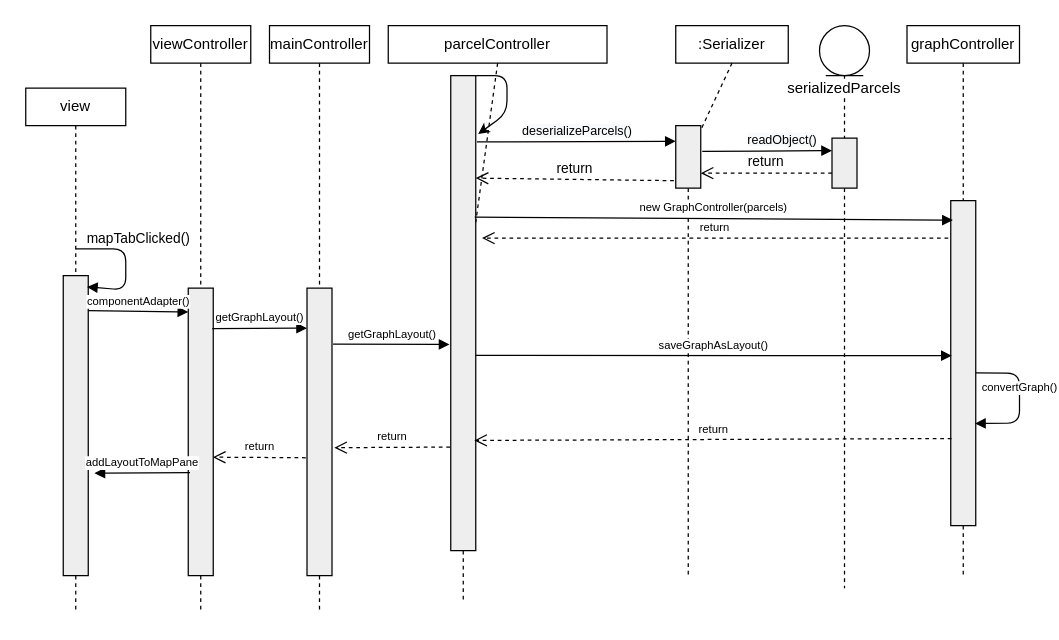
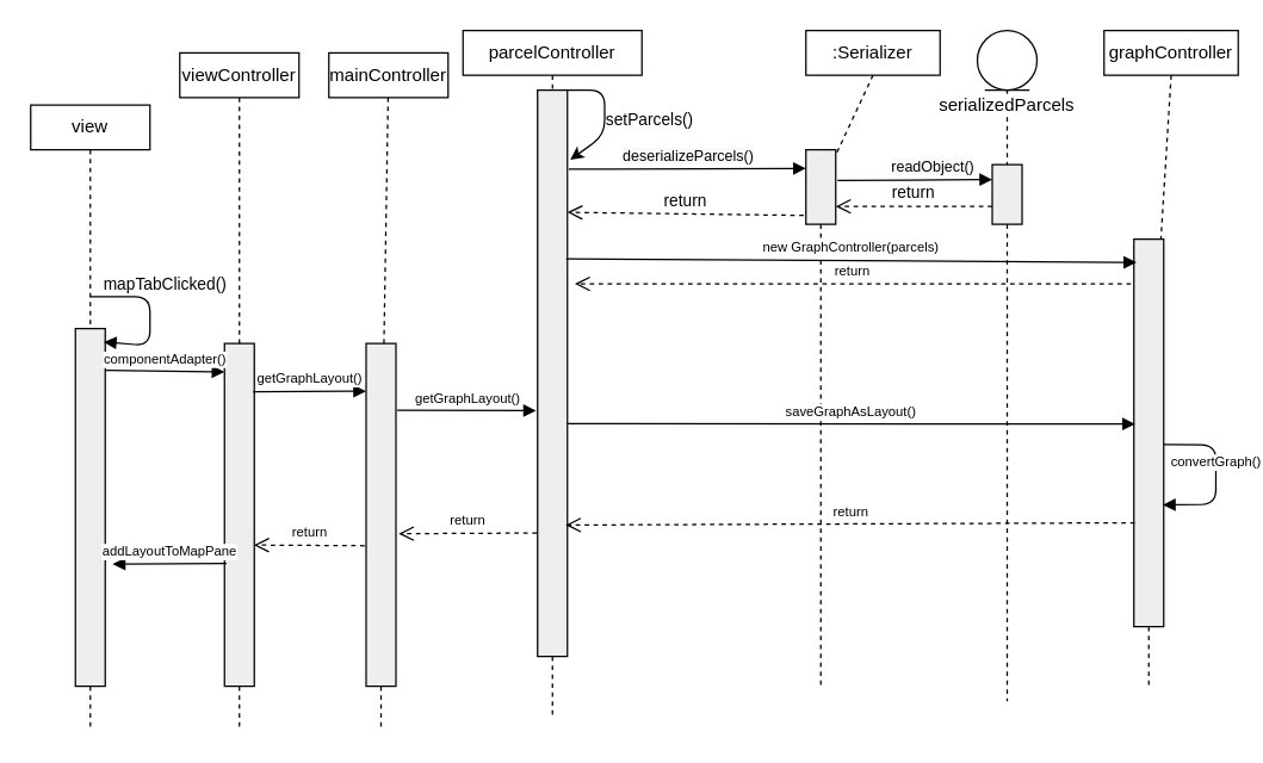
  <mxCell id="0" />
  <mxCell id="1" parent="0" />
- <mxCell id="2" value="parcelController" style="shape=rect;html=1;whiteSpace=wrap;align=center;" vertex="1" parent="1"><mxGeometry x="310" y="20" width="175" height="30" as="geometry" /></mxCell>
+ <mxCell id="2" value="parcelController" style="shape=rect;html=1;whiteSpace=wrap;align=center;" vertex="1" parent="1"><mxGeometry x="310" y="20" width="120" height="30" as="geometry" /></mxCell>
  <mxCell id="3" value="" style="edgeStyle=none;html=1;dashed=1;endArrow=none;align=center;verticalAlign=bottom;exitX=0.5;exitY=1;" edge="1" parent="1" source="11"><mxGeometry x="1" relative="1" as="geometry"><mxPoint x="370" y="480" as="targetPoint" /></mxGeometry></mxCell>
  <mxCell id="4" value=":Serializer" style="shape=rect;html=1;whiteSpace=wrap;align=center;" vertex="1" parent="1"><mxGeometry x="540" y="20" width="90" height="30" as="geometry" /></mxCell>
  <mxCell id="5" value="" style="edgeStyle=none;html=1;dashed=1;endArrow=none;align=center;verticalAlign=bottom;exitX=0.5;exitY=1;" edge="1" parent="1" source="9"><mxGeometry x="1" relative="1" as="geometry"><mxPoint x="550" y="460" as="targetPoint" /></mxGeometry></mxCell>
  <mxCell id="6" value="view" style="shape=rect;html=1;whiteSpace=wrap;align=center;" vertex="1" parent="1"><mxGeometry x="20" y="70" width="80" height="30" as="geometry" /></mxCell>
  <mxCell id="7" value="" style="edgeStyle=none;html=1;dashed=1;endArrow=none;" edge="1" parent="1" source="6" target="8"><mxGeometry relative="1" as="geometry" /></mxCell>
  <mxCell id="8" value="" style="shape=rect;html=1;fillColor=#eeeeee;" vertex="1" parent="1"><mxGeometry x="50" y="220" width="20" height="240" as="geometry" /></mxCell>
  <mxCell id="9" value="" style="shape=rect;html=1;fillColor=#eeeeee;" vertex="1" parent="1"><mxGeometry x="540" y="100" width="20" height="50" as="geometry" /></mxCell>
  <mxCell id="10" value="" style="edgeStyle=none;html=1;dashed=1;endArrow=none;align=center;verticalAlign=bottom;exitX=0.5;exitY=1;" edge="1" parent="1" source="4" target="9"><mxGeometry x="1" relative="1" as="geometry"><mxPoint x="550" y="410" as="targetPoint" /><mxPoint x="550" y="50" as="sourcePoint" /></mxGeometry></mxCell>
  <mxCell id="11" value="" style="shape=rect;html=1;fillColor=#eeeeee;" vertex="1" parent="1"><mxGeometry x="360" y="60" width="20" height="380" as="geometry" /></mxCell>
  <mxCell id="12" value="" style="edgeStyle=none;html=1;dashed=1;endArrow=none;align=center;verticalAlign=bottom;exitX=0.5;exitY=1;" edge="1" parent="1" source="2" target="11"><mxGeometry x="1" relative="1" as="geometry"><mxPoint x="370" y="410" as="targetPoint" /><mxPoint x="370" y="50" as="sourcePoint" /></mxGeometry></mxCell>
  <mxCell id="13" value="" style="endArrow=classic;html=1;exitX=1;exitY=0;exitDx=0;exitDy=0;entryX=1.097;entryY=0.123;entryDx=0;entryDy=0;entryPerimeter=0;" edge="1" parent="1" source="11" target="11"><mxGeometry width="50" height="50" relative="1" as="geometry"><mxPoint x="455" y="180" as="sourcePoint" /><mxPoint x="415" y="60" as="targetPoint" /><Array as="points"><mxPoint x="405" y="60" /><mxPoint x="405" y="90" /></Array></mxGeometry></mxCell>
+ <mxCell id="14" value="setParcels()" style="text;html=1;align=center;verticalAlign=middle;resizable=0;points=[];autosize=1;fontSize=11;" vertex="1" parent="1"><mxGeometry x="400" y="70" width="70" height="20" as="geometry" /></mxCell>
  <mxCell id="15" value="serializedParcels&lt;br&gt;" style="shape=umlLifeline;participant=umlEntity;perimeter=lifelinePerimeter;whiteSpace=wrap;html=1;container=1;collapsible=0;recursiveResize=0;verticalAlign=top;spacingTop=36;labelBackgroundColor=#ffffff;outlineConnect=0;" vertex="1" parent="1"><mxGeometry x="655" y="20" width="40" height="450" as="geometry" /></mxCell>
  <mxCell id="16" value="" style="shape=rect;html=1;fillColor=#eeeeee;" vertex="1" parent="15"><mxGeometry x="10" y="90" width="20" height="40" as="geometry" /></mxCell>
  <mxCell id="17" value="&lt;span style=&quot;font-size: 10px ; background-color: rgb(248 , 249 , 250)&quot;&gt;deserializeParcels()&lt;/span&gt;" style="html=1;verticalAlign=bottom;endArrow=block;entryX=0;entryY=0.25;entryDx=0;entryDy=0;" edge="1" parent="1" target="9"><mxGeometry width="80" relative="1" as="geometry"><mxPoint x="381" y="113" as="sourcePoint" /><mxPoint x="515" y="230" as="targetPoint" /></mxGeometry></mxCell>
  <mxCell id="18" value="&lt;span style=&quot;font-size: 10px ; background-color: rgb(248 , 249 , 250)&quot;&gt;readObject()&lt;br&gt;&lt;/span&gt;" style="html=1;verticalAlign=bottom;endArrow=block;entryX=0;entryY=0.25;entryDx=0;entryDy=0;exitX=1.062;exitY=0.412;exitDx=0;exitDy=0;exitPerimeter=0;" edge="1" parent="1" source="9" target="16"><mxGeometry x="0.229" width="80" relative="1" as="geometry"><mxPoint x="391.24" y="121.6" as="sourcePoint" /><mxPoint x="550" y="120" as="targetPoint" /><mxPoint as="offset" /></mxGeometry></mxCell>
  <mxCell id="19" value="return" style="html=1;verticalAlign=bottom;endArrow=open;dashed=1;endSize=8;" edge="1" parent="1"><mxGeometry relative="1" as="geometry"><mxPoint x="665" y="138" as="sourcePoint" /><mxPoint x="560" y="138" as="targetPoint" /></mxGeometry></mxCell>
  <mxCell id="20" value="return" style="html=1;verticalAlign=bottom;endArrow=open;dashed=1;endSize=8;exitX=-0.076;exitY=0.881;exitDx=0;exitDy=0;exitPerimeter=0;fontSize=11;" edge="1" parent="1" source="9"><mxGeometry relative="1" as="geometry"><mxPoint x="523" y="140" as="sourcePoint" /><mxPoint x="380" y="142" as="targetPoint" /></mxGeometry></mxCell>
  <mxCell id="21" value="mapTabClicked()" style="html=1;verticalAlign=bottom;endArrow=block;" edge="1" parent="1"><mxGeometry x="-0.229" y="10" width="80" relative="1" as="geometry"><mxPoint x="60" y="198.5" as="sourcePoint" /><mxPoint x="69" y="229" as="targetPoint" /><Array as="points"><mxPoint x="100" y="198.5" /><mxPoint x="100" y="231.5" /></Array><mxPoint as="offset" /></mxGeometry></mxCell>
- <mxCell id="22" value="viewController" style="shape=rect;html=1;whiteSpace=wrap;align=center;" vertex="1" parent="1"><mxGeometry x="120" y="20" width="80" height="30" as="geometry" /></mxCell>
+ <mxCell id="22" value="viewController" style="shape=rect;html=1;whiteSpace=wrap;align=center;" vertex="1" parent="1"><mxGeometry x="120" y="35" width="80" height="30" as="geometry" /></mxCell>
  <mxCell id="23" value="" style="edgeStyle=none;html=1;dashed=1;endArrow=none;" edge="1" parent="1" source="24"><mxGeometry relative="1" as="geometry"><mxPoint x="160" y="490" as="targetPoint" /></mxGeometry></mxCell>
  <mxCell id="24" value="" style="shape=rect;html=1;fillColor=#eeeeee;" vertex="1" parent="1"><mxGeometry x="150" y="230" width="20" height="230" as="geometry" /></mxCell>
  <mxCell id="25" value="" style="edgeStyle=none;html=1;dashed=1;endArrow=none;" edge="1" parent="1" source="22" target="24"><mxGeometry relative="1" as="geometry"><mxPoint x="160" y="50" as="sourcePoint" /><mxPoint x="160" y="490" as="targetPoint" /></mxGeometry></mxCell>
  <mxCell id="26" value="" style="endArrow=none;dashed=1;html=1;fontSize=9;exitX=0.5;exitY=1;exitDx=0;exitDy=0;" edge="1" parent="1" source="8"><mxGeometry width="50" height="50" relative="1" as="geometry"><mxPoint x="155" y="450" as="sourcePoint" /><mxPoint x="60" y="490" as="targetPoint" /></mxGeometry></mxCell>
- <mxCell id="27" value="graphController" style="shape=rect;html=1;whiteSpace=wrap;align=center;" vertex="1" parent="1"><mxGeometry x="725" y="20" width="90" height="30" as="geometry" /></mxCell>
+ <mxCell id="27" value="graphController" style="shape=rect;html=1;whiteSpace=wrap;align=center;" vertex="1" parent="1"><mxGeometry x="740" y="20" width="90" height="30" as="geometry" /></mxCell>
  <mxCell id="28" value="" style="edgeStyle=none;html=1;dashed=1;endArrow=none;align=center;verticalAlign=bottom;exitX=0.5;exitY=1;" edge="1" parent="1" source="29"><mxGeometry x="1" relative="1" as="geometry"><mxPoint x="770" y="460" as="targetPoint" /></mxGeometry></mxCell>
  <mxCell id="29" value="" style="shape=rect;html=1;fillColor=#eeeeee;" vertex="1" parent="1"><mxGeometry x="760" y="160" width="20" height="260" as="geometry" /></mxCell>
  <mxCell id="30" value="" style="edgeStyle=none;html=1;dashed=1;endArrow=none;align=center;verticalAlign=bottom;exitX=0.5;exitY=1;" edge="1" parent="1" source="27" target="29"><mxGeometry x="1" relative="1" as="geometry"><mxPoint x="770" y="410" as="targetPoint" /><mxPoint x="770" y="50" as="sourcePoint" /></mxGeometry></mxCell>
  <mxCell id="31" value="new GraphController(parcels)" style="html=1;verticalAlign=bottom;endArrow=block;fontSize=9;exitX=0.959;exitY=0.298;exitDx=0;exitDy=0;exitPerimeter=0;entryX=0.083;entryY=0.06;entryDx=0;entryDy=0;entryPerimeter=0;" edge="1" parent="1" source="11" target="29"><mxGeometry width="80" relative="1" as="geometry"><mxPoint x="375" y="240" as="sourcePoint" /><mxPoint x="455" y="240" as="targetPoint" /></mxGeometry></mxCell>
- <mxCell id="32" value="mainController" style="shape=rect;html=1;whiteSpace=wrap;align=center;" vertex="1" parent="1"><mxGeometry x="215" y="20" width="80" height="30" as="geometry" /></mxCell>
+ <mxCell id="32" value="mainController" style="shape=rect;html=1;whiteSpace=wrap;align=center;" vertex="1" parent="1"><mxGeometry x="220" y="35" width="80" height="30" as="geometry" /></mxCell>
  <mxCell id="33" value="" style="edgeStyle=none;html=1;dashed=1;endArrow=none;" edge="1" parent="1" source="34"><mxGeometry relative="1" as="geometry"><mxPoint x="255" y="490" as="targetPoint" /></mxGeometry></mxCell>
  <mxCell id="34" value="" style="shape=rect;html=1;fillColor=#eeeeee;" vertex="1" parent="1"><mxGeometry x="245" y="230" width="20" height="230" as="geometry" /></mxCell>
  <mxCell id="35" value="" style="edgeStyle=none;html=1;dashed=1;endArrow=none;" edge="1" parent="1" source="32" target="34"><mxGeometry relative="1" as="geometry"><mxPoint x="255" y="50" as="sourcePoint" /><mxPoint x="255" y="490" as="targetPoint" /></mxGeometry></mxCell>
  <mxCell id="36" value="componentAdapter()" style="html=1;verticalAlign=bottom;endArrow=block;fontSize=9;entryX=0;entryY=0.083;entryDx=0;entryDy=0;entryPerimeter=0;exitX=1;exitY=0.117;exitDx=0;exitDy=0;exitPerimeter=0;" edge="1" parent="1" source="8" target="24"><mxGeometry width="80" relative="1" as="geometry"><mxPoint x="75" y="249" as="sourcePoint" /><mxPoint x="505" y="270" as="targetPoint" /></mxGeometry></mxCell>
  <mxCell id="37" value="getGraphLayout()" style="html=1;verticalAlign=bottom;endArrow=block;fontSize=9;exitX=0.958;exitY=0.141;exitDx=0;exitDy=0;exitPerimeter=0;" edge="1" parent="1" source="24"><mxGeometry width="80" relative="1" as="geometry"><mxPoint x="425" y="270" as="sourcePoint" /><mxPoint x="245" y="262" as="targetPoint" /></mxGeometry></mxCell>
  <mxCell id="38" value="getGraphLayout()" style="html=1;verticalAlign=bottom;endArrow=block;fontSize=9;exitX=1.042;exitY=0.195;exitDx=0;exitDy=0;exitPerimeter=0;" edge="1" parent="1" source="34"><mxGeometry width="80" relative="1" as="geometry"><mxPoint x="179.16" y="272.43" as="sourcePoint" /><mxPoint x="359" y="275" as="targetPoint" /></mxGeometry></mxCell>
  <mxCell id="39" value="saveGraphAsLayout()" style="html=1;verticalAlign=bottom;endArrow=block;fontSize=9;exitX=1;exitY=0.589;exitDx=0;exitDy=0;exitPerimeter=0;entryX=0.042;entryY=0.477;entryDx=0;entryDy=0;entryPerimeter=0;" edge="1" parent="1" source="11" target="29"><mxGeometry width="80" relative="1" as="geometry"><mxPoint x="275.84" y="284.85" as="sourcePoint" /><mxPoint x="369" y="285" as="targetPoint" /></mxGeometry></mxCell>
  <mxCell id="40" value="return" style="html=1;verticalAlign=bottom;endArrow=open;dashed=1;endSize=8;fontSize=9;entryX=1.25;entryY=0.342;entryDx=0;entryDy=0;entryPerimeter=0;" edge="1" parent="1" target="11"><mxGeometry relative="1" as="geometry"><mxPoint x="758" y="190" as="sourcePoint" /><mxPoint x="425" y="270" as="targetPoint" /></mxGeometry></mxCell>
  <mxCell id="41" value="convertGraph()" style="html=1;verticalAlign=bottom;endArrow=block;fontSize=9;exitX=1;exitY=0.53;exitDx=0;exitDy=0;exitPerimeter=0;entryX=0.971;entryY=0.686;entryDx=0;entryDy=0;entryPerimeter=0;" edge="1" parent="1" source="29" target="29"><mxGeometry width="80" relative="1" as="geometry"><mxPoint x="495" y="320" as="sourcePoint" /><mxPoint x="575" y="320" as="targetPoint" /><Array as="points"><mxPoint x="815" y="298" /><mxPoint x="815" y="338" /></Array></mxGeometry></mxCell>
  <mxCell id="42" value="return" style="html=1;verticalAlign=bottom;endArrow=open;dashed=1;endSize=8;fontSize=9;exitX=0.029;exitY=0.732;exitDx=0;exitDy=0;exitPerimeter=0;entryX=0.943;entryY=0.768;entryDx=0;entryDy=0;entryPerimeter=0;" edge="1" parent="1" source="29" target="11"><mxGeometry relative="1" as="geometry"><mxPoint x="505" y="370" as="sourcePoint" /><mxPoint x="425" y="370" as="targetPoint" /></mxGeometry></mxCell>
  <mxCell id="43" value="return" style="html=1;verticalAlign=bottom;endArrow=open;dashed=1;endSize=8;fontSize=9;exitX=-0.029;exitY=0.782;exitDx=0;exitDy=0;exitPerimeter=0;entryX=1.093;entryY=0.555;entryDx=0;entryDy=0;entryPerimeter=0;" edge="1" parent="1" source="11" target="34"><mxGeometry relative="1" as="geometry"><mxPoint x="770.58" y="360.32" as="sourcePoint" /><mxPoint x="388.86" y="361.84" as="targetPoint" /></mxGeometry></mxCell>
  <mxCell id="44" value="return" style="html=1;verticalAlign=bottom;endArrow=open;dashed=1;endSize=8;fontSize=9;exitX=-0.05;exitY=0.59;exitDx=0;exitDy=0;exitPerimeter=0;entryX=0.986;entryY=0.588;entryDx=0;entryDy=0;entryPerimeter=0;" edge="1" parent="1" source="34" target="24"><mxGeometry relative="1" as="geometry"><mxPoint x="369.42" y="367.16" as="sourcePoint" /><mxPoint x="276.86" y="367.65" as="targetPoint" /></mxGeometry></mxCell>
  <mxCell id="45" value="addLayoutToMapPane" style="html=1;verticalAlign=bottom;endArrow=block;fontSize=9;exitX=0.071;exitY=0.642;exitDx=0;exitDy=0;exitPerimeter=0;" edge="1" parent="1" source="24"><mxGeometry width="80" relative="1" as="geometry"><mxPoint x="125" y="260" as="sourcePoint" /><mxPoint x="75" y="378" as="targetPoint" /></mxGeometry></mxCell>
